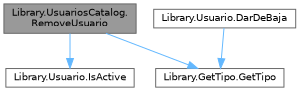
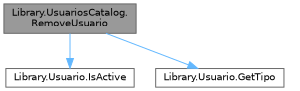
  digraph {
    rankdir=TB
    node [color=grey40 fillcolor=white fontname=Helvetica fontsize=10 shape=box style=filled]
    edge [color=steelblue1 fontname=Helvetica fontsize=10 labelfontname=Helvetica labelfontsize=10 style=solid]
    n1 [color=gray40 fillcolor=grey60 fontcolor=black height=0.2 label="Library.UsuariosCatalog.\lRemoveUsuario" width=0.4]
    n2 [height=0.2 label="Library.Usuario.IsActive" width=0.4]
-   n3 [height=0.2 label="Library.GetTipo.GetTipo" width=0.4]
-   n4 [height=0.2 label="Library.Usuario.DarDeBaja" width=0.4]
+   n3 [height=0.2 label="Library.Usuario.GetTipo" width=0.4]
    n1 -> n2
    n1 -> n3
-   n4 -> n3
  }
